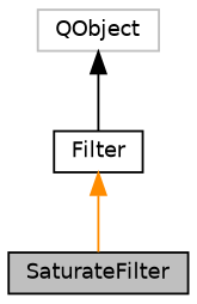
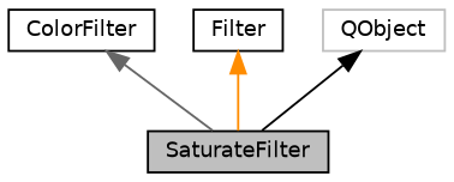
  digraph {
    node [color=black fillcolor=white fontname=Helvetica fontsize=10 shape=record style=filled]
    edge [dir=back fontname=Helvetica fontsize=10 labelfontname=Helvetica labelfontsize=10 style=solid]
    n1 [fillcolor=grey75 fontcolor=black height=0.2 label=SaturateFilter width=0.4]
+   n2 [height=0.2 label=ColorFilter width=0.4]
    n3 [height=0.2 label=Filter width=0.4]
    n4 [color=grey75 height=0.2 label=QObject width=0.4]
+   n2 -> n1 [color=gray40]
    n3 -> n1 [color=darkorange]
-   n4 -> n3 [color=black]
+   n4 -> n1 [color=black]
  }
